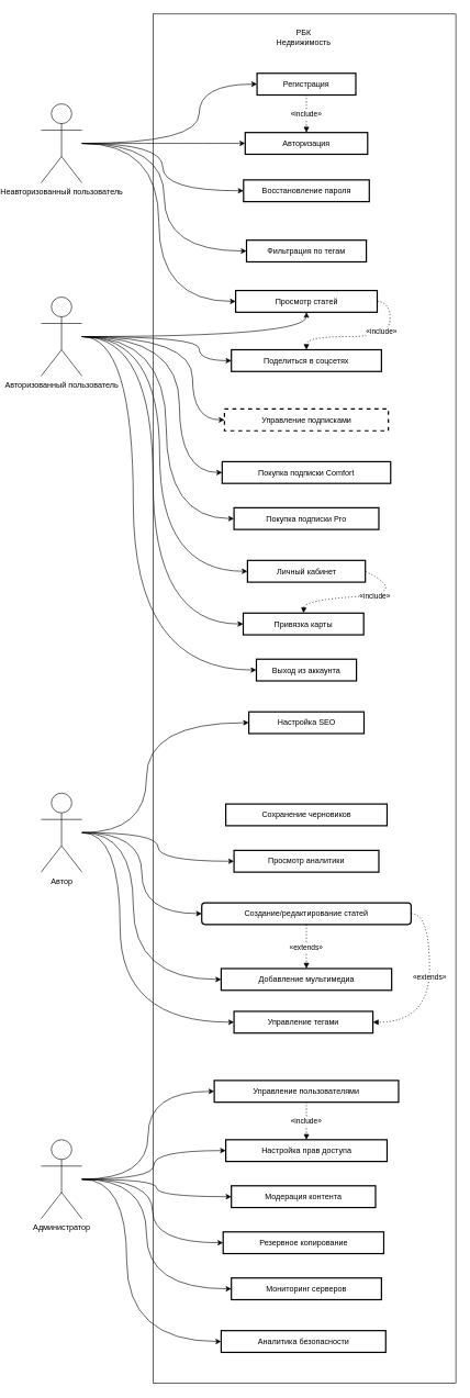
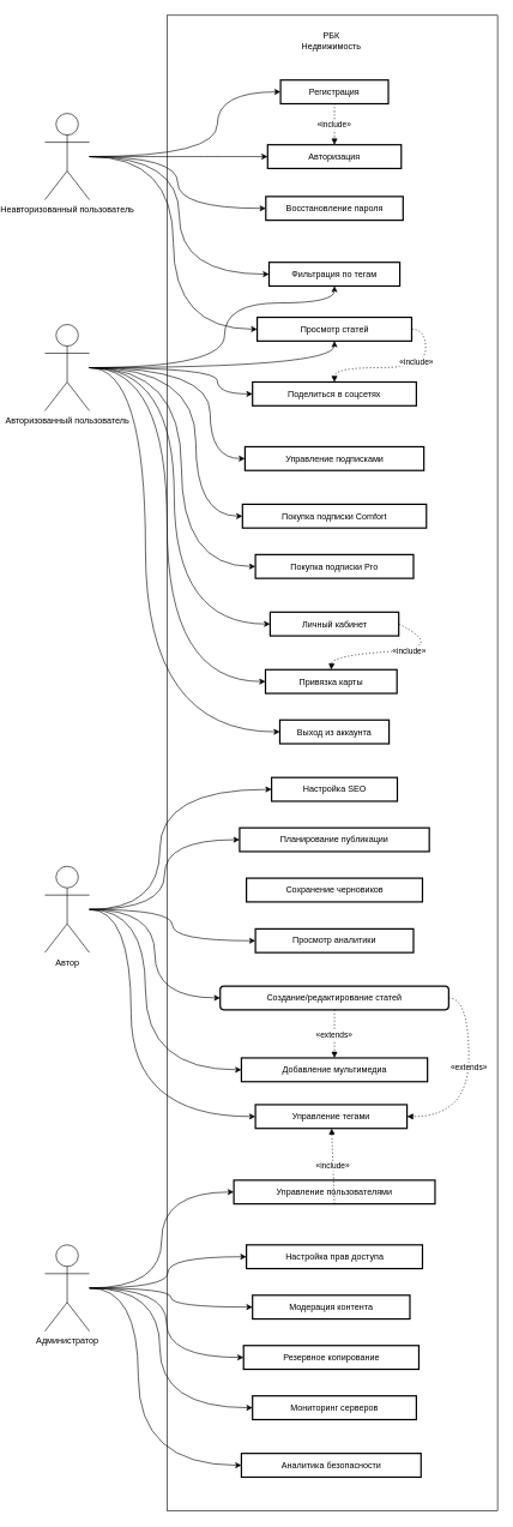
  <mxCell id="0" />
  <mxCell id="1" parent="0" />
  <mxCell id="2" value="" style="rounded=0;whiteSpace=wrap;html=1;" vertex="1" parent="1"><mxGeometry x="190" y="20" width="460" height="2080" as="geometry" /></mxCell>
  <mxCell id="3" value="Фильтрация по тегам" style="whiteSpace=wrap;strokeWidth=2;" parent="1" vertex="1"><mxGeometry x="332" y="363.5" width="182" height="33" as="geometry" /></mxCell>
  <mxCell id="4" style="curved=1;dashed=1;dashPattern=2 3;startArrow=none;endArrow=block;exitX=1;exitY=0.5;entryX=0.5;entryY=0;rounded=0;exitDx=0;exitDy=0;entryDx=0;entryDy=0;" parent="1" source="6" target="15" edge="1"><mxGeometry relative="1" as="geometry"><Array as="points"><mxPoint x="550" y="457" /><mxPoint x="550" y="510" /><mxPoint x="423" y="510" /></Array></mxGeometry></mxCell>
  <mxCell id="5" value="«include»" style="edgeLabel;html=1;align=center;verticalAlign=middle;resizable=0;points=[];" parent="4" vertex="1" connectable="0"><mxGeometry x="-0.219" y="-9" relative="1" as="geometry"><mxPoint as="offset" /></mxGeometry></mxCell>
  <mxCell id="6" value="Просмотр статей" style="whiteSpace=wrap;strokeWidth=2;" parent="1" vertex="1"><mxGeometry x="315.5" y="440" width="215" height="33" as="geometry" /></mxCell>
  <mxCell id="7" value="Регистрация" style="whiteSpace=wrap;strokeWidth=2;" parent="1" vertex="1"><mxGeometry x="348" y="110" width="150" height="33" as="geometry" /></mxCell>
  <mxCell id="8" value="Авторизация" style="whiteSpace=wrap;strokeWidth=2;" parent="1" vertex="1"><mxGeometry x="330" y="200" width="186" height="33" as="geometry" /></mxCell>
  <mxCell id="9" value="Восстановление пароля" style="whiteSpace=wrap;strokeWidth=2;" parent="1" vertex="1"><mxGeometry x="327.5" y="272" width="191" height="33" as="geometry" /></mxCell>
  <mxCell id="10" value="Покупка подписки Comfort" style="whiteSpace=wrap;strokeWidth=2;" parent="1" vertex="1"><mxGeometry x="295" y="700" width="256" height="33" as="geometry" /></mxCell>
  <mxCell id="11" value="Покупка подписки Pro" style="whiteSpace=wrap;strokeWidth=2;" parent="1" vertex="1"><mxGeometry x="313" y="770" width="220" height="33" as="geometry" /></mxCell>
- <mxCell id="12" value="Управление подписками" style="whiteSpace=wrap;strokeWidth=2;dashed=1;" parent="1" vertex="1"><mxGeometry x="298.5" y="620" width="249" height="33" as="geometry" /></mxCell>
+ <mxCell id="12" value="Управление подписками" style="whiteSpace=wrap;strokeWidth=2;" parent="1" vertex="1"><mxGeometry x="298.5" y="620" width="249" height="33" as="geometry" /></mxCell>
  <mxCell id="13" value="Личный кабинет" style="whiteSpace=wrap;strokeWidth=2;" parent="1" vertex="1"><mxGeometry x="333.5" y="850" width="179" height="33" as="geometry" /></mxCell>
  <mxCell id="14" value="Привязка карты" style="whiteSpace=wrap;strokeWidth=2;" parent="1" vertex="1"><mxGeometry x="327" y="930" width="183" height="33" as="geometry" /></mxCell>
  <mxCell id="15" value="Поделиться в соцсетях" style="whiteSpace=wrap;strokeWidth=2;" parent="1" vertex="1"><mxGeometry x="309" y="530" width="228" height="33" as="geometry" /></mxCell>
  <mxCell id="16" value="Выход из аккаунта" style="whiteSpace=wrap;strokeWidth=2;" parent="1" vertex="1"><mxGeometry x="347" y="1000" width="152" height="33" as="geometry" /></mxCell>
  <mxCell id="17" style="curved=1;dashed=1;dashPattern=2 3;startArrow=none;endArrow=block;exitX=1;exitY=0.5;entryX=1;entryY=0.5;rounded=0;exitDx=0;exitDy=0;entryDx=0;entryDy=0;edgeStyle=orthogonalEdgeStyle;" edge="1" parent="1" source="19" target="20"><mxGeometry relative="1" as="geometry"><Array as="points"><mxPoint x="610" y="1387" /><mxPoint x="610" y="1552" /></Array></mxGeometry></mxCell>
  <mxCell id="18" value="&lt;div&gt;«extends»&lt;/div&gt;" style="edgeLabel;html=1;align=center;verticalAlign=middle;resizable=0;points=[];" vertex="1" connectable="0" parent="17"><mxGeometry x="-0.11" y="-1" relative="1" as="geometry"><mxPoint as="offset" /></mxGeometry></mxCell>
  <mxCell id="19" value="Создание/редактирование статей" style="whiteSpace=wrap;strokeWidth=2;rounded=1;" parent="1" vertex="1"><mxGeometry x="264" y="1370" width="318" height="33" as="geometry" /></mxCell>
  <mxCell id="20" value="Управление тегами" style="whiteSpace=wrap;strokeWidth=2;" parent="1" vertex="1"><mxGeometry x="313" y="1535" width="211" height="33" as="geometry" /></mxCell>
  <mxCell id="21" value="Добавление мультимедиа" style="whiteSpace=wrap;strokeWidth=2;" parent="1" vertex="1"><mxGeometry x="293.5" y="1470" width="259" height="33" as="geometry" /></mxCell>
  <mxCell id="22" value="Сохранение черновиков" style="whiteSpace=wrap;strokeWidth=2;" parent="1" vertex="1"><mxGeometry x="300.5" y="1220" width="245" height="33" as="geometry" /></mxCell>
  <mxCell id="23" value="Настройка SEO" style="whiteSpace=wrap;strokeWidth=2;" parent="1" vertex="1"><mxGeometry x="335.5" y="1080" width="175" height="33" as="geometry" /></mxCell>
+ <mxCell id="24" value="Планирование публикации" style="whiteSpace=wrap;strokeWidth=2;" parent="1" vertex="1"><mxGeometry x="291" y="1150" width="264" height="33" as="geometry" /></mxCell>
  <mxCell id="25" value="Просмотр аналитики" style="whiteSpace=wrap;strokeWidth=2;" parent="1" vertex="1"><mxGeometry x="313" y="1290.5" width="220" height="33" as="geometry" /></mxCell>
  <mxCell id="26" value="Управление пользователями" style="whiteSpace=wrap;strokeWidth=2;" parent="1" vertex="1"><mxGeometry x="283" y="1640" width="280" height="33" as="geometry" /></mxCell>
  <mxCell id="27" value="Настройка прав доступа" style="whiteSpace=wrap;strokeWidth=2;" parent="1" vertex="1"><mxGeometry x="300.5" y="1730" width="245" height="33" as="geometry" /></mxCell>
  <mxCell id="28" value="Модерация контента" style="whiteSpace=wrap;strokeWidth=2;" parent="1" vertex="1"><mxGeometry x="309" y="1800" width="219" height="33" as="geometry" /></mxCell>
  <mxCell id="29" value="Резервное копирование" style="whiteSpace=wrap;strokeWidth=2;" parent="1" vertex="1"><mxGeometry x="296.5" y="1870" width="244" height="33" as="geometry" /></mxCell>
  <mxCell id="30" value="Мониторинг серверов" style="whiteSpace=wrap;strokeWidth=2;" parent="1" vertex="1"><mxGeometry x="309" y="1940" width="228" height="33" as="geometry" /></mxCell>
  <mxCell id="31" value="Аналитика безопасности" style="whiteSpace=wrap;strokeWidth=2;" parent="1" vertex="1"><mxGeometry x="293.5" y="2020" width="250" height="33" as="geometry" /></mxCell>
  <mxCell id="32" value="«include»" style="curved=1;dashed=1;dashPattern=2 3;startArrow=none;endArrow=block;exitX=0.5;exitY=1;entryX=0.5;entryY=0;rounded=0;exitDx=0;exitDy=0;entryDx=0;entryDy=0;" parent="1" source="7" target="8" edge="1"><mxGeometry relative="1" as="geometry"><Array as="points" /></mxGeometry></mxCell>
  <mxCell id="33" value="«include»" style="curved=1;dashed=1;dashPattern=2 3;startArrow=none;endArrow=block;exitX=1;exitY=0.5;entryX=0.5;entryY=0;rounded=0;exitDx=0;exitDy=0;entryDx=0;entryDy=0;" parent="1" source="13" target="14" edge="1"><mxGeometry relative="1" as="geometry"><Array as="points"><mxPoint x="580" y="900" /><mxPoint x="420" y="910" /></Array></mxGeometry></mxCell>
  <mxCell id="34" value="«extends»" style="curved=1;dashed=1;dashPattern=2 3;startArrow=none;endArrow=block;exitX=0.5;exitY=1;entryX=0.5;entryY=0;rounded=0;exitDx=0;exitDy=0;entryDx=0;entryDy=0;" parent="1" source="19" target="21" edge="1"><mxGeometry relative="1" as="geometry" /></mxCell>
- <mxCell id="35" value="«include»" style="curved=1;dashed=1;dashPattern=2 3;startArrow=none;endArrow=block;exitX=0.5;exitY=1;entryX=0.5;entryY=0;rounded=0;exitDx=0;exitDy=0;entryDx=0;entryDy=0;" parent="1" source="26" target="27" edge="1"><mxGeometry relative="1" as="geometry" /></mxCell>
+ <mxCell id="35" value="«include»" style="curved=1;dashed=1;dashPattern=2 3;startArrow=none;endArrow=block;exitX=0.5;exitY=1;rounded=0;exitDx=0;exitDy=0;" parent="1" source="26" target="20" edge="1"><mxGeometry relative="1" as="geometry" /></mxCell>
  <mxCell id="36" style="edgeStyle=orthogonalEdgeStyle;rounded=0;orthogonalLoop=1;jettySize=auto;html=1;entryX=0;entryY=0.5;entryDx=0;entryDy=0;curved=1;" parent="1" target="8" edge="1" source="40"><mxGeometry relative="1" as="geometry"><mxPoint x="190" y="217" as="sourcePoint" /><Array as="points" /></mxGeometry></mxCell>
  <mxCell id="37" style="edgeStyle=orthogonalEdgeStyle;rounded=0;orthogonalLoop=1;jettySize=auto;html=1;entryX=0;entryY=0.5;entryDx=0;entryDy=0;curved=1;" parent="1" source="40" target="9" edge="1"><mxGeometry relative="1" as="geometry" /></mxCell>
  <mxCell id="38" style="edgeStyle=orthogonalEdgeStyle;rounded=0;orthogonalLoop=1;jettySize=auto;html=1;entryX=0;entryY=0.5;entryDx=0;entryDy=0;curved=1;" parent="1" source="40" target="3" edge="1"><mxGeometry relative="1" as="geometry" /></mxCell>
  <mxCell id="39" style="edgeStyle=orthogonalEdgeStyle;rounded=0;orthogonalLoop=1;jettySize=auto;html=1;entryX=0;entryY=0.5;entryDx=0;entryDy=0;curved=1;" parent="1" source="40" target="6" edge="1"><mxGeometry relative="1" as="geometry" /></mxCell>
  <mxCell id="40" value="Неавторизованный пользователь&lt;br&gt;" style="shape=umlActor;verticalLabelPosition=bottom;verticalAlign=top;html=1;outlineConnect=0;" parent="1" vertex="1"><mxGeometry x="20" y="156.5" width="62" height="120" as="geometry" /></mxCell>
+ <mxCell id="41" style="edgeStyle=orthogonalEdgeStyle;rounded=0;orthogonalLoop=1;jettySize=auto;html=1;entryX=0.5;entryY=1;entryDx=0;entryDy=0;curved=1;" parent="1" source="50" target="3" edge="1"><mxGeometry relative="1" as="geometry"><Array as="points"><mxPoint x="270" y="510" /><mxPoint x="270" y="420" /><mxPoint x="423" y="420" /></Array></mxGeometry></mxCell>
  <mxCell id="42" style="edgeStyle=orthogonalEdgeStyle;rounded=0;orthogonalLoop=1;jettySize=auto;html=1;entryX=0.5;entryY=1;entryDx=0;entryDy=0;curved=1;" parent="1" source="50" target="6" edge="1"><mxGeometry relative="1" as="geometry" /></mxCell>
  <mxCell id="43" style="rounded=0;orthogonalLoop=1;jettySize=auto;html=1;entryX=0;entryY=0.5;entryDx=0;entryDy=0;edgeStyle=orthogonalEdgeStyle;curved=1;" parent="1" source="50" target="15" edge="1"><mxGeometry relative="1" as="geometry"><Array as="points"><mxPoint x="260" y="510" /><mxPoint x="260" y="547" /></Array></mxGeometry></mxCell>
  <mxCell id="44" style="edgeStyle=orthogonalEdgeStyle;rounded=0;orthogonalLoop=1;jettySize=auto;html=1;entryX=0;entryY=0.5;entryDx=0;entryDy=0;curved=1;" parent="1" source="50" target="12" edge="1"><mxGeometry relative="1" as="geometry"><Array as="points"><mxPoint x="250" y="510" /><mxPoint x="250" y="637" /></Array></mxGeometry></mxCell>
  <mxCell id="45" style="edgeStyle=orthogonalEdgeStyle;rounded=0;orthogonalLoop=1;jettySize=auto;html=1;entryX=0;entryY=0.5;entryDx=0;entryDy=0;curved=1;" parent="1" source="50" target="10" edge="1"><mxGeometry relative="1" as="geometry"><Array as="points"><mxPoint x="230" y="510" /><mxPoint x="230" y="717" /></Array></mxGeometry></mxCell>
  <mxCell id="46" style="edgeStyle=orthogonalEdgeStyle;rounded=0;orthogonalLoop=1;jettySize=auto;html=1;entryX=0;entryY=0.5;entryDx=0;entryDy=0;curved=1;" parent="1" source="50" target="11" edge="1"><mxGeometry relative="1" as="geometry"><Array as="points"><mxPoint x="210" y="510" /><mxPoint x="210" y="787" /></Array></mxGeometry></mxCell>
  <mxCell id="47" style="edgeStyle=orthogonalEdgeStyle;rounded=0;orthogonalLoop=1;jettySize=auto;html=1;entryX=0;entryY=0.5;entryDx=0;entryDy=0;curved=1;" edge="1" parent="1" source="50" target="13"><mxGeometry relative="1" as="geometry"><Array as="points"><mxPoint x="200" y="510" /><mxPoint x="200" y="867" /></Array></mxGeometry></mxCell>
  <mxCell id="48" style="edgeStyle=orthogonalEdgeStyle;rounded=0;orthogonalLoop=1;jettySize=auto;html=1;entryX=0;entryY=0.5;entryDx=0;entryDy=0;curved=1;" edge="1" parent="1" source="50" target="14"><mxGeometry relative="1" as="geometry"><Array as="points"><mxPoint x="190" y="510" /><mxPoint x="190" y="947" /></Array></mxGeometry></mxCell>
  <mxCell id="49" style="edgeStyle=orthogonalEdgeStyle;rounded=0;orthogonalLoop=1;jettySize=auto;html=1;entryX=0;entryY=0.5;entryDx=0;entryDy=0;curved=1;" edge="1" parent="1" source="50" target="16"><mxGeometry relative="1" as="geometry"><Array as="points"><mxPoint x="160" y="510" /><mxPoint x="160" y="1017" /></Array></mxGeometry></mxCell>
  <mxCell id="50" value="Авторизованный пользователь" style="shape=umlActor;verticalLabelPosition=bottom;verticalAlign=top;html=1;outlineConnect=0;" parent="1" vertex="1"><mxGeometry x="20" y="450" width="62" height="120" as="geometry" /></mxCell>
  <mxCell id="51" style="edgeStyle=orthogonalEdgeStyle;rounded=0;orthogonalLoop=1;jettySize=auto;html=1;entryX=0;entryY=0.5;entryDx=0;entryDy=0;curved=1;" edge="1" parent="1" source="57" target="23"><mxGeometry relative="1" as="geometry"><Array as="points"><mxPoint x="180" y="1264" /><mxPoint x="180" y="1097" /></Array></mxGeometry></mxCell>
+ <mxCell id="52" style="edgeStyle=orthogonalEdgeStyle;rounded=0;orthogonalLoop=1;jettySize=auto;html=1;entryX=0;entryY=0.5;entryDx=0;entryDy=0;curved=1;" edge="1" parent="1" source="57" target="24"><mxGeometry relative="1" as="geometry" /></mxCell>
  <mxCell id="53" style="edgeStyle=orthogonalEdgeStyle;rounded=0;orthogonalLoop=1;jettySize=auto;html=1;entryX=0;entryY=0.5;entryDx=0;entryDy=0;curved=1;" edge="1" parent="1" source="57" target="25"><mxGeometry relative="1" as="geometry" /></mxCell>
  <mxCell id="54" style="edgeStyle=orthogonalEdgeStyle;rounded=0;orthogonalLoop=1;jettySize=auto;html=1;entryX=0;entryY=0.5;entryDx=0;entryDy=0;curved=1;" edge="1" parent="1" source="57" target="19"><mxGeometry relative="1" as="geometry" /></mxCell>
  <mxCell id="55" style="edgeStyle=orthogonalEdgeStyle;rounded=0;orthogonalLoop=1;jettySize=auto;html=1;entryX=0;entryY=0.5;entryDx=0;entryDy=0;curved=1;" edge="1" parent="1" source="57" target="21"><mxGeometry relative="1" as="geometry"><Array as="points"><mxPoint x="160" y="1264" /><mxPoint x="160" y="1486" /></Array></mxGeometry></mxCell>
  <mxCell id="56" style="edgeStyle=orthogonalEdgeStyle;rounded=0;orthogonalLoop=1;jettySize=auto;html=1;entryX=0;entryY=0.5;entryDx=0;entryDy=0;curved=1;" edge="1" parent="1" source="57" target="20"><mxGeometry relative="1" as="geometry"><Array as="points"><mxPoint x="140" y="1264" /><mxPoint x="140" y="1552" /></Array></mxGeometry></mxCell>
  <mxCell id="57" value="Автор" style="shape=umlActor;verticalLabelPosition=bottom;verticalAlign=top;html=1;outlineConnect=0;" vertex="1" parent="1"><mxGeometry x="20" y="1203.5" width="62" height="120" as="geometry" /></mxCell>
  <mxCell id="58" style="edgeStyle=orthogonalEdgeStyle;rounded=0;orthogonalLoop=1;jettySize=auto;html=1;entryX=0;entryY=0.5;entryDx=0;entryDy=0;curved=1;" edge="1" parent="1" source="64" target="26"><mxGeometry relative="1" as="geometry" /></mxCell>
  <mxCell id="59" style="edgeStyle=orthogonalEdgeStyle;rounded=0;orthogonalLoop=1;jettySize=auto;html=1;entryX=0;entryY=0.5;entryDx=0;entryDy=0;curved=1;" edge="1" parent="1" source="64" target="27"><mxGeometry relative="1" as="geometry" /></mxCell>
  <mxCell id="60" style="edgeStyle=orthogonalEdgeStyle;rounded=0;orthogonalLoop=1;jettySize=auto;html=1;entryX=0;entryY=0.5;entryDx=0;entryDy=0;curved=1;" edge="1" parent="1" source="64" target="28"><mxGeometry relative="1" as="geometry" /></mxCell>
  <mxCell id="61" style="edgeStyle=orthogonalEdgeStyle;rounded=0;orthogonalLoop=1;jettySize=auto;html=1;entryX=0;entryY=0.5;entryDx=0;entryDy=0;curved=1;" edge="1" parent="1" source="64" target="29"><mxGeometry relative="1" as="geometry" /></mxCell>
  <mxCell id="62" style="edgeStyle=orthogonalEdgeStyle;rounded=0;orthogonalLoop=1;jettySize=auto;html=1;entryX=0;entryY=0.5;entryDx=0;entryDy=0;curved=1;" edge="1" parent="1" source="64" target="30"><mxGeometry relative="1" as="geometry"><Array as="points"><mxPoint x="180" y="1790" /><mxPoint x="180" y="1956" /></Array></mxGeometry></mxCell>
  <mxCell id="63" style="edgeStyle=orthogonalEdgeStyle;rounded=0;orthogonalLoop=1;jettySize=auto;html=1;entryX=0;entryY=0.5;entryDx=0;entryDy=0;curved=1;" edge="1" parent="1" source="64" target="31"><mxGeometry relative="1" as="geometry"><Array as="points"><mxPoint x="150" y="1790" /><mxPoint x="150" y="2036" /></Array></mxGeometry></mxCell>
  <mxCell id="64" value="Администратор" style="shape=umlActor;verticalLabelPosition=bottom;verticalAlign=top;html=1;outlineConnect=0;" vertex="1" parent="1"><mxGeometry x="20" y="1730" width="62" height="120" as="geometry" /></mxCell>
  <mxCell id="65" style="edgeStyle=orthogonalEdgeStyle;rounded=0;orthogonalLoop=1;jettySize=auto;html=1;entryX=0;entryY=0.5;entryDx=0;entryDy=0;curved=1;" parent="1" source="40" target="7" edge="1"><mxGeometry relative="1" as="geometry"><Array as="points"><mxPoint x="260" y="216" /><mxPoint x="260" y="126" /></Array></mxGeometry></mxCell>
  <mxCell id="66" value="РБК Недвижимость" style="text;html=1;align=center;verticalAlign=middle;whiteSpace=wrap;rounded=0;" vertex="1" parent="1"><mxGeometry x="388.5" y="40" width="60" height="30" as="geometry" /></mxCell>
